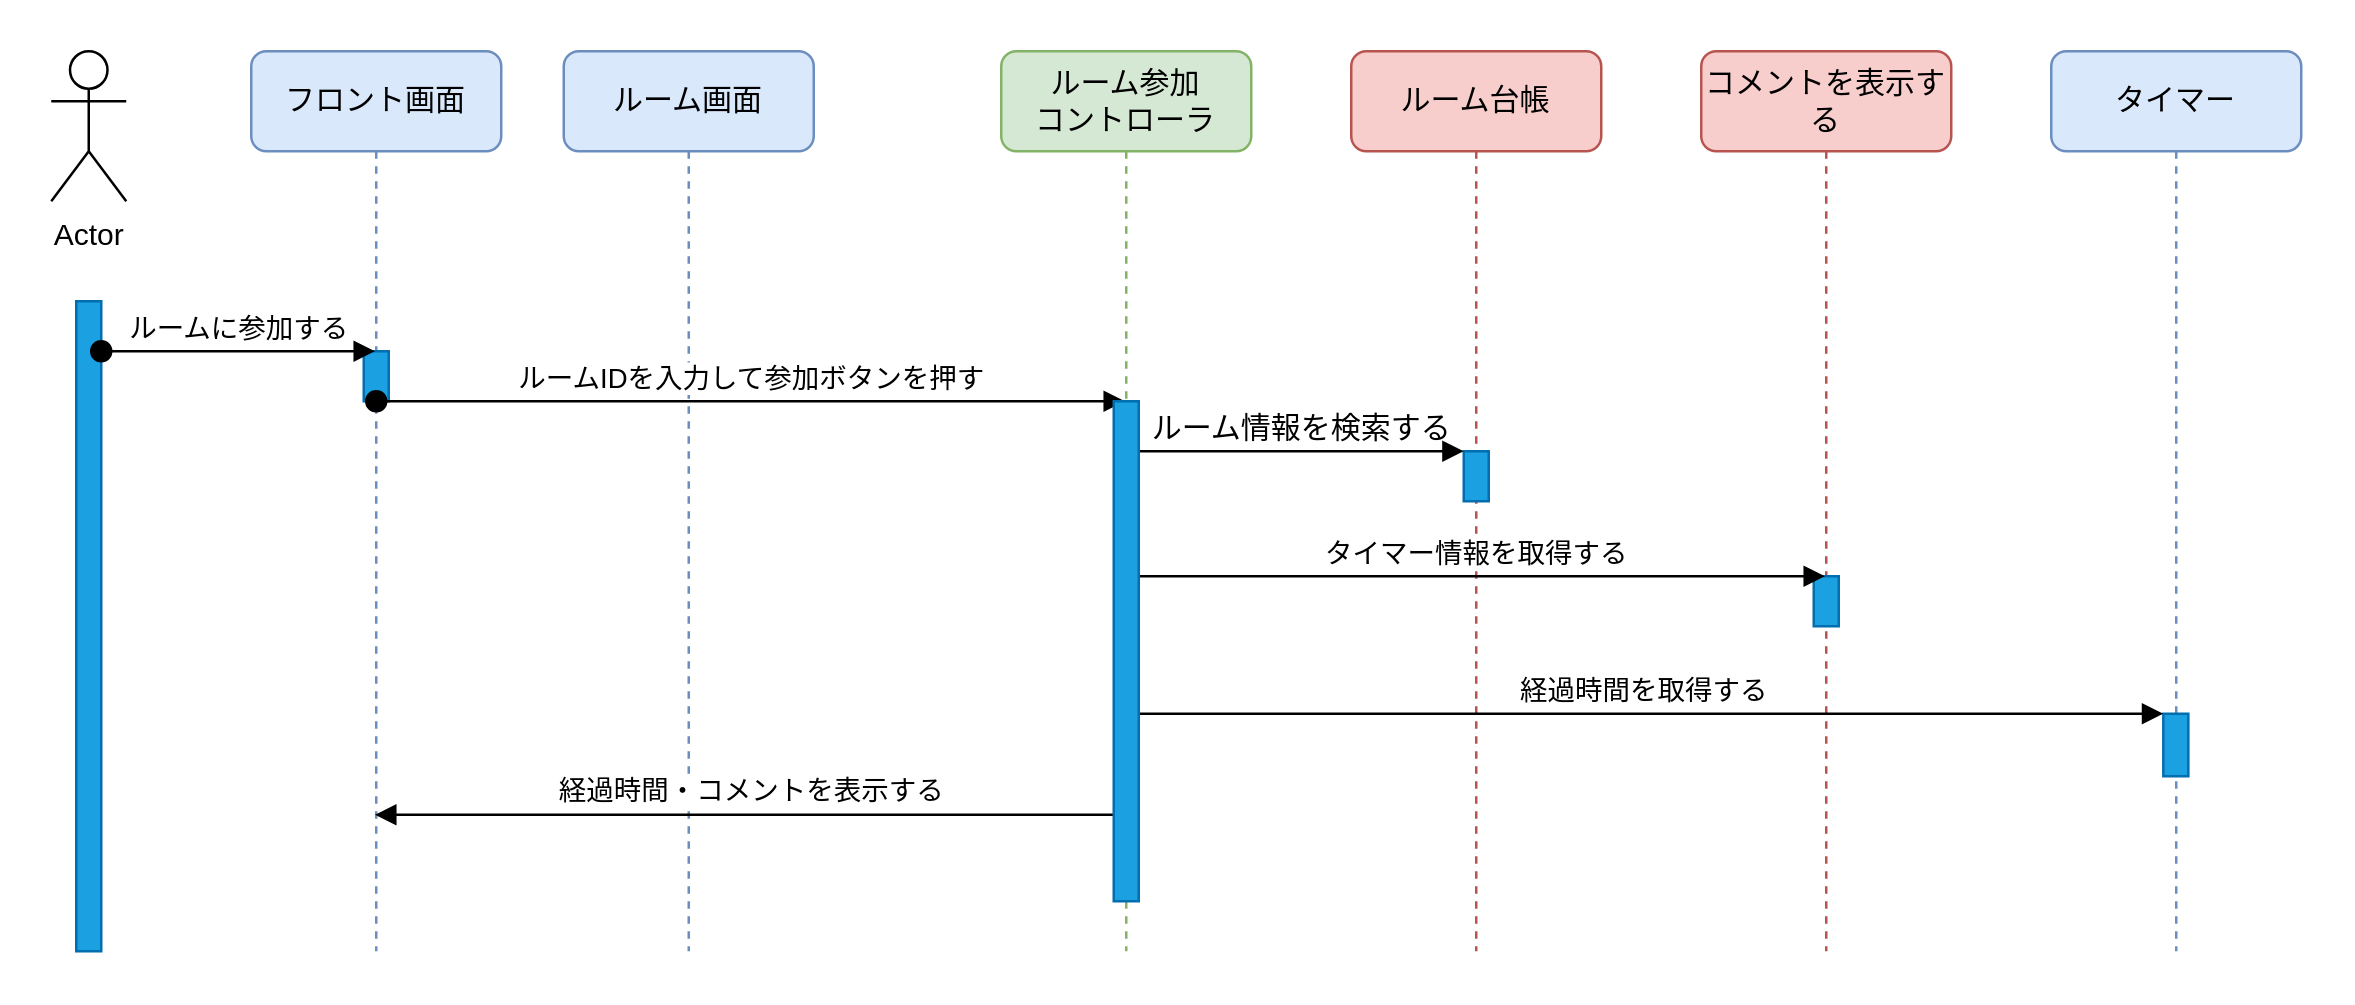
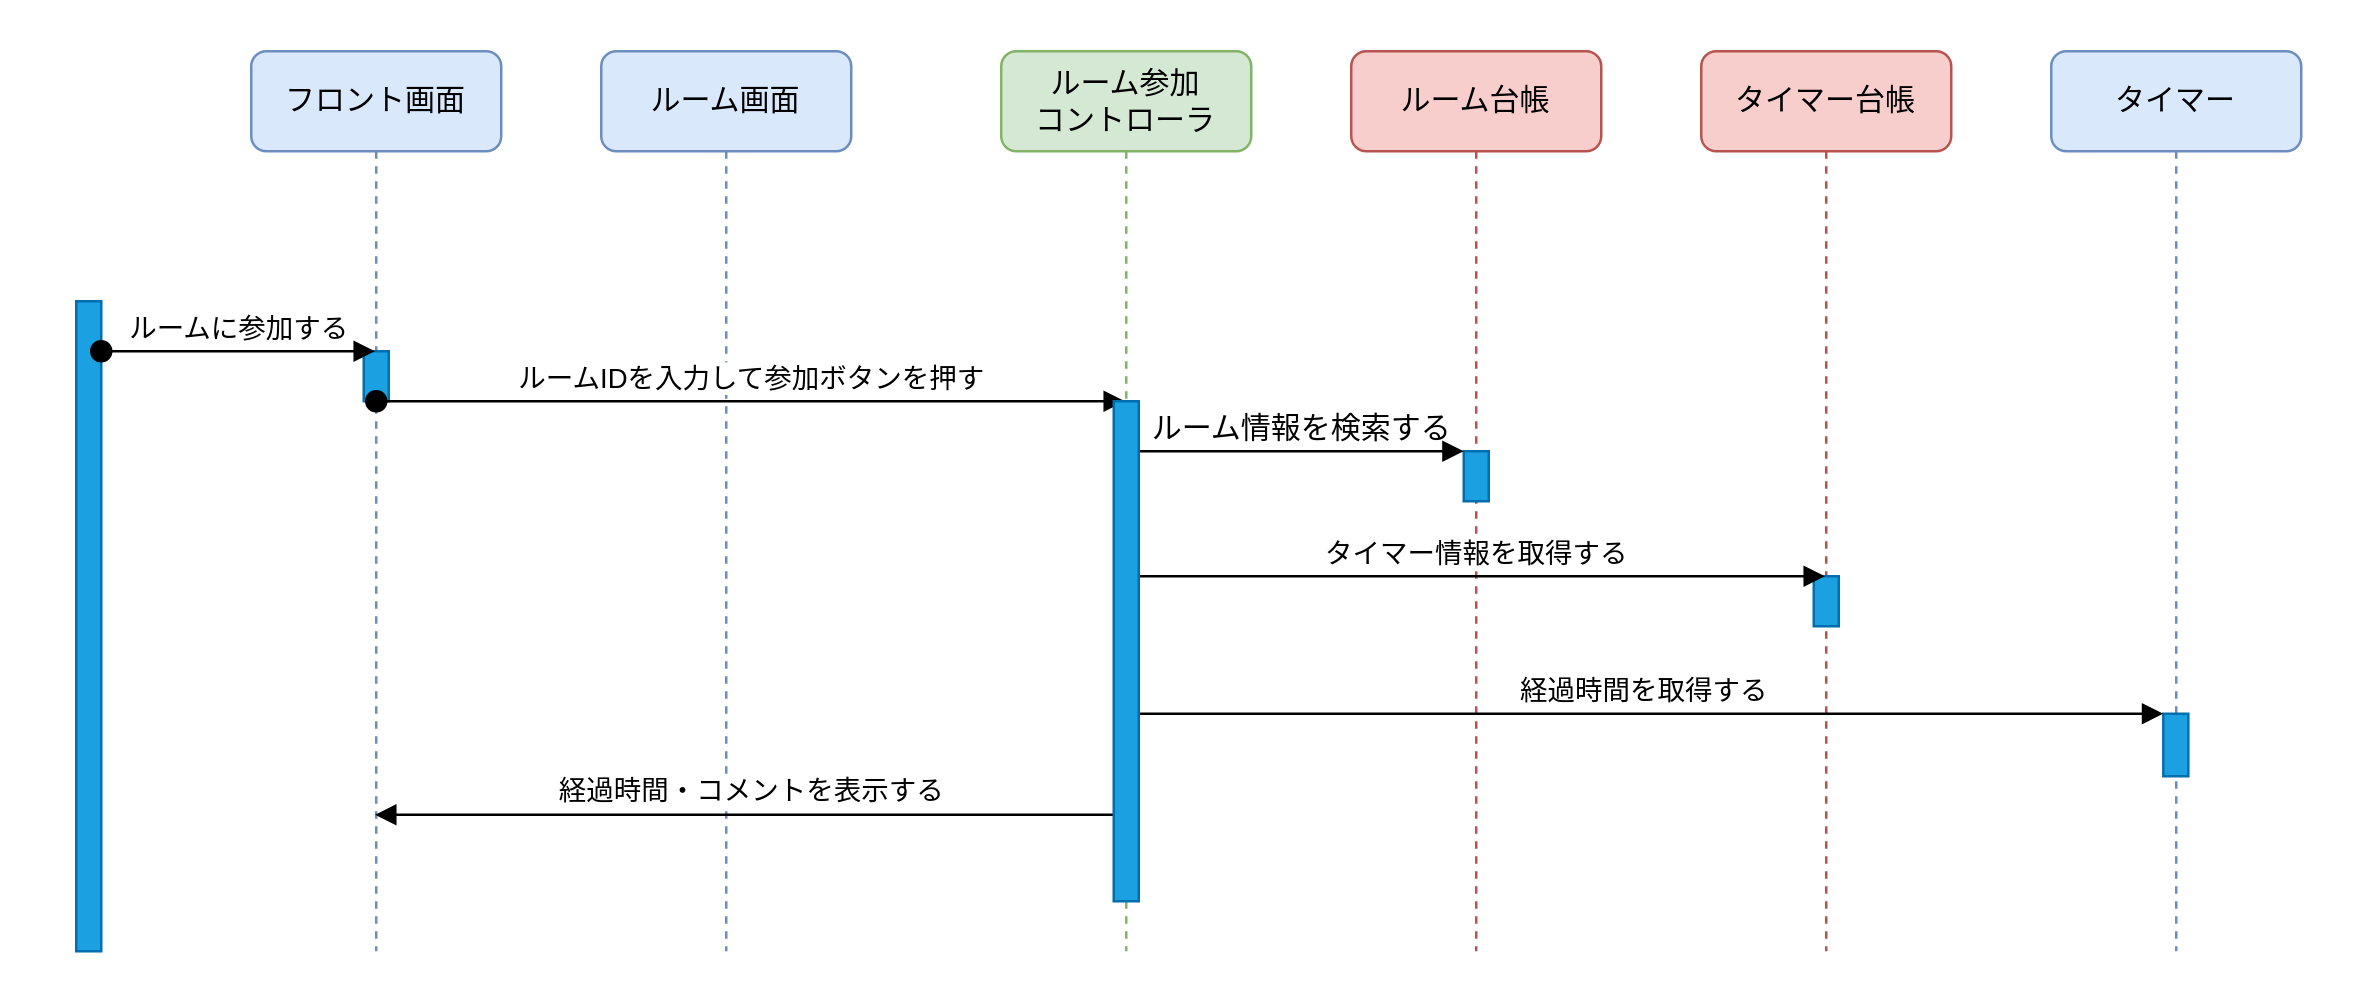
  <mxCell id="0" />
  <mxCell id="1" parent="0" />
- <mxCell id="2" value="ルーム画面" style="shape=umlLifeline;perimeter=lifelinePerimeter;whiteSpace=wrap;html=1;container=1;collapsible=0;recursiveResize=0;outlineConnect=0;rounded=1;shadow=0;comic=0;labelBackgroundColor=none;strokeWidth=1;fontFamily=Verdana;fontSize=12;align=center;fillColor=#dae8fc;strokeColor=#6c8ebf;" parent="1" vertex="1"><mxGeometry x="225" y="20" width="100" height="360" as="geometry" /></mxCell>
+ <mxCell id="2" value="ルーム画面" style="shape=umlLifeline;perimeter=lifelinePerimeter;whiteSpace=wrap;html=1;container=1;collapsible=0;recursiveResize=0;outlineConnect=0;rounded=1;shadow=0;comic=0;labelBackgroundColor=none;strokeWidth=1;fontFamily=Verdana;fontSize=12;align=center;fillColor=#dae8fc;strokeColor=#6c8ebf;" parent="1" vertex="1"><mxGeometry x="240" y="20" width="100" height="360" as="geometry" /></mxCell>
  <mxCell id="3" value="ルーム台帳" style="shape=umlLifeline;perimeter=lifelinePerimeter;whiteSpace=wrap;html=1;container=1;collapsible=0;recursiveResize=0;outlineConnect=0;rounded=1;shadow=0;comic=0;labelBackgroundColor=none;strokeWidth=1;fontFamily=Verdana;fontSize=12;align=center;fillColor=#f8cecc;strokeColor=#b85450;" parent="1" vertex="1"><mxGeometry x="540" y="20" width="100" height="360" as="geometry" /></mxCell>
  <mxCell id="4" value="" style="html=1;points=[];perimeter=orthogonalPerimeter;rounded=0;shadow=0;comic=0;labelBackgroundColor=none;strokeWidth=1;fontFamily=Verdana;fontSize=12;align=center;fillColor=#1ba1e2;fontColor=#ffffff;strokeColor=#006EAF;" parent="3" vertex="1"><mxGeometry x="45" y="160" width="10" height="20" as="geometry" /></mxCell>
- <mxCell id="5" value="コメントを表示する" style="shape=umlLifeline;perimeter=lifelinePerimeter;whiteSpace=wrap;html=1;container=1;collapsible=0;recursiveResize=0;outlineConnect=0;rounded=1;shadow=0;comic=0;labelBackgroundColor=none;strokeWidth=1;fontFamily=Verdana;fontSize=12;align=center;fillColor=#f8cecc;strokeColor=#b85450;" parent="1" vertex="1"><mxGeometry x="680" y="20" width="100" height="360" as="geometry" /></mxCell>
+ <mxCell id="5" value="タイマー台帳" style="shape=umlLifeline;perimeter=lifelinePerimeter;whiteSpace=wrap;html=1;container=1;collapsible=0;recursiveResize=0;outlineConnect=0;rounded=1;shadow=0;comic=0;labelBackgroundColor=none;strokeWidth=1;fontFamily=Verdana;fontSize=12;align=center;fillColor=#f8cecc;strokeColor=#b85450;" parent="1" vertex="1"><mxGeometry x="680" y="20" width="100" height="360" as="geometry" /></mxCell>
  <mxCell id="6" value="" style="html=1;points=[];perimeter=orthogonalPerimeter;rounded=0;shadow=0;comic=0;labelBackgroundColor=none;strokeWidth=1;fontFamily=Verdana;fontSize=12;align=center;fillColor=#1ba1e2;fontColor=#ffffff;strokeColor=#006EAF;" parent="5" vertex="1"><mxGeometry x="45" y="210" width="10" height="20" as="geometry" /></mxCell>
  <mxCell id="7" value="タイマー" style="shape=umlLifeline;perimeter=lifelinePerimeter;whiteSpace=wrap;html=1;container=1;collapsible=0;recursiveResize=0;outlineConnect=0;rounded=1;shadow=0;comic=0;labelBackgroundColor=none;strokeWidth=1;fontFamily=Verdana;fontSize=12;align=center;fillColor=#dae8fc;strokeColor=#6c8ebf;" parent="1" vertex="1"><mxGeometry x="820" y="20" width="100" height="360" as="geometry" /></mxCell>
  <mxCell id="8" value="" style="html=1;points=[];perimeter=orthogonalPerimeter;fillColor=#1ba1e2;fontColor=#ffffff;strokeColor=#006EAF;" vertex="1" parent="7"><mxGeometry x="44.83" y="265" width="10" height="25" as="geometry" /></mxCell>
  <mxCell id="9" value="フロント画面" style="shape=umlLifeline;perimeter=lifelinePerimeter;whiteSpace=wrap;html=1;container=1;collapsible=0;recursiveResize=0;outlineConnect=0;rounded=1;shadow=0;comic=0;labelBackgroundColor=none;strokeWidth=1;fontFamily=Verdana;fontSize=12;align=center;fillColor=#dae8fc;strokeColor=#6c8ebf;" parent="1" vertex="1"><mxGeometry x="100" y="20" width="100" height="360" as="geometry" /></mxCell>
  <mxCell id="10" value="" style="html=1;points=[];perimeter=orthogonalPerimeter;rounded=0;shadow=0;comic=0;labelBackgroundColor=none;strokeWidth=1;fontFamily=Verdana;fontSize=12;align=center;fillColor=#1ba1e2;fontColor=#ffffff;strokeColor=#006EAF;" vertex="1" parent="9"><mxGeometry x="45" y="120" width="10" height="20" as="geometry" /></mxCell>
  <mxCell id="11" value="ルームIDを入力して参加ボタンを押す" style="html=1;verticalAlign=bottom;startArrow=oval;startFill=1;endArrow=block;startSize=8;rounded=0;" edge="1" parent="9" target="18"><mxGeometry width="60" relative="1" as="geometry"><mxPoint x="50" y="140" as="sourcePoint" /><mxPoint x="110" y="140" as="targetPoint" /><Array as="points"><mxPoint x="120" y="140" /></Array></mxGeometry></mxCell>
  <mxCell id="12" value="ルーム情報を検索する" style="html=1;verticalAlign=bottom;endArrow=block;labelBackgroundColor=none;fontFamily=Verdana;fontSize=12;edgeStyle=elbowEdgeStyle;elbow=vertical;" parent="1" source="20" target="4" edge="1"><mxGeometry relative="1" as="geometry"><mxPoint x="510" y="160" as="sourcePoint" /><Array as="points"><mxPoint x="460" y="180" /></Array><mxPoint as="offset" /></mxGeometry></mxCell>
  <mxCell id="13" value="" style="html=1;points=[];perimeter=orthogonalPerimeter;fillColor=#1ba1e2;fontColor=#ffffff;strokeColor=#006EAF;" vertex="1" parent="1"><mxGeometry x="30" y="120" width="10" height="260" as="geometry" /></mxCell>
- <mxCell id="14" value="Actor" style="shape=umlActor;verticalLabelPosition=bottom;verticalAlign=top;html=1;" vertex="1" parent="1"><mxGeometry x="20" y="20" width="30" height="60" as="geometry" /></mxCell>
  <mxCell id="15" value="ルームに参加する" style="html=1;verticalAlign=bottom;startArrow=oval;startFill=1;endArrow=block;startSize=8;rounded=0;" edge="1" parent="1" target="9"><mxGeometry width="60" relative="1" as="geometry"><mxPoint x="40" y="140" as="sourcePoint" /><mxPoint x="100" y="140" as="targetPoint" /><Array as="points"><mxPoint x="110" y="140" /></Array></mxGeometry></mxCell>
  <mxCell id="16" value="経過時間を取得する" style="html=1;verticalAlign=bottom;startArrow=oval;endArrow=block;startSize=8;rounded=0;" edge="1" target="8" parent="1"><mxGeometry relative="1" as="geometry"><mxPoint x="450" y="285" as="sourcePoint" /></mxGeometry></mxCell>
  <mxCell id="17" value="経過時間・コメントを表示する" style="html=1;verticalAlign=bottom;startArrow=oval;startFill=1;endArrow=block;startSize=8;rounded=0;exitX=0.533;exitY=0.827;exitDx=0;exitDy=0;exitPerimeter=0;" edge="1" parent="1" source="20" target="9"><mxGeometry width="60" relative="1" as="geometry"><mxPoint x="220" y="360" as="sourcePoint" /><mxPoint x="280" y="360" as="targetPoint" /></mxGeometry></mxCell>
  <mxCell id="18" value="ルーム参加&lt;br&gt;コントローラ" style="shape=umlLifeline;perimeter=lifelinePerimeter;whiteSpace=wrap;html=1;container=1;collapsible=0;recursiveResize=0;outlineConnect=0;rounded=1;shadow=0;comic=0;labelBackgroundColor=none;strokeWidth=1;fontFamily=Verdana;fontSize=12;align=center;fillColor=#d5e8d4;strokeColor=#82b366;" parent="1" vertex="1"><mxGeometry x="400" y="20" width="100" height="360" as="geometry" /></mxCell>
  <mxCell id="19" value="タイマー情報を取得する" style="html=1;verticalAlign=bottom;startArrow=oval;startFill=1;endArrow=block;startSize=8;rounded=0;" edge="1" parent="18" target="5"><mxGeometry width="60" relative="1" as="geometry"><mxPoint x="50" y="210" as="sourcePoint" /><mxPoint x="115" y="200" as="targetPoint" /></mxGeometry></mxCell>
  <mxCell id="20" value="" style="html=1;points=[];perimeter=orthogonalPerimeter;rounded=0;shadow=0;comic=0;labelBackgroundColor=none;strokeWidth=1;fontFamily=Verdana;fontSize=12;align=center;fillColor=#1ba1e2;fontColor=#ffffff;strokeColor=#006EAF;" parent="18" vertex="1"><mxGeometry x="45" y="140" width="10" height="200" as="geometry" /></mxCell>
